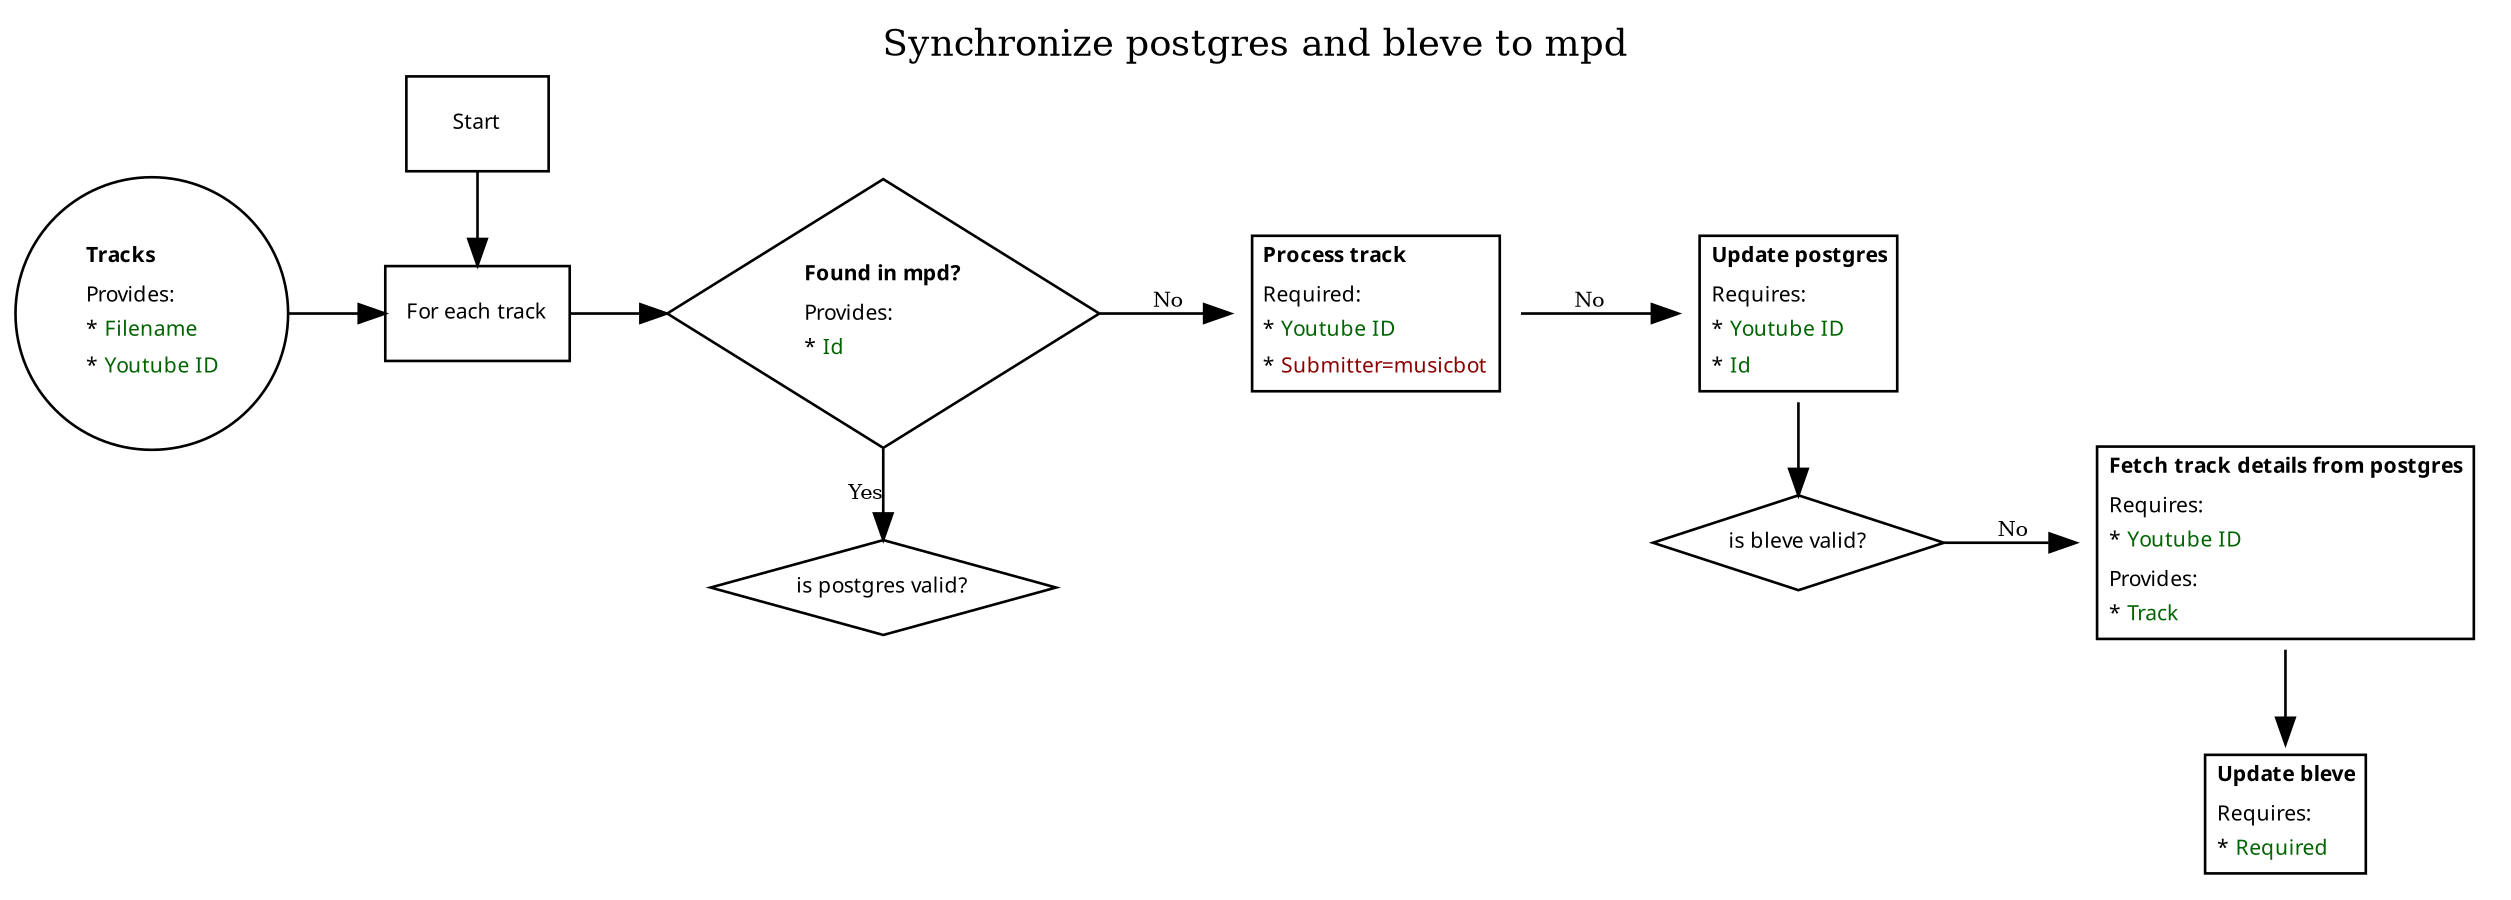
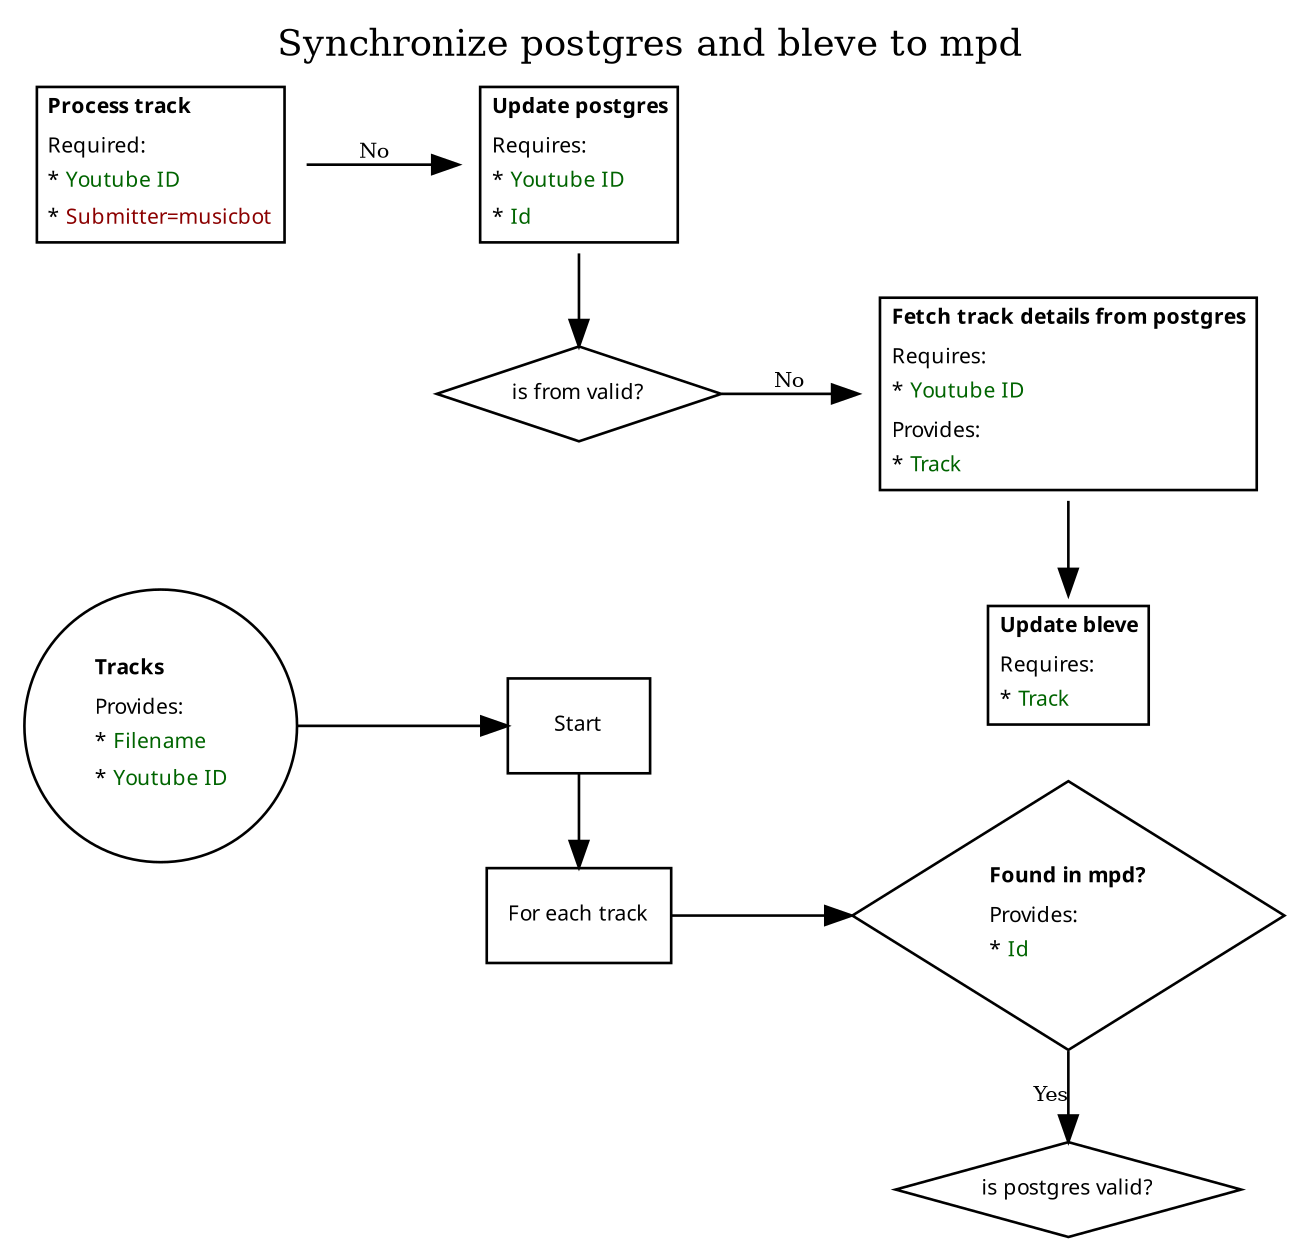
  digraph {
    label="Synchronize postgres and bleve to mpd"
    labelloc=t
    rankdir=LR
    node [fontname="Sans serif" fontsize=8 shape=plaintext]
    n1 [label=Start shape=box]
    n2 [label="For each track" shape=box]
    n3 [label=<         <table border="0" cellborder="0" cellspacing="1">             <tr><td align="left"><b>Found in mpd?</b></td></tr>             <tr><td align="left">Provides:</td></tr>             <tr><td align="left">* <font color="darkgreen">Id</font></td></tr>         </table>     > shape=diamond]
    n4 [label="is postgres valid?" shape=diamond]
-   n5 [label="is bleve valid?" shape=diamond]
+   n5 [label="is from valid?" shape=diamond]
    n6 [label=<         <table border="1" cellborder="0" cellspacing="1">             <tr><td align="left"><b>Update postgres</b></td></tr>             <tr><td align="left">Requires:</td></tr>             <tr><td align="left">* <font color="darkgreen">Youtube ID</font></td></tr>             <tr><td align="left">* <font color="darkgreen">Id</font></td></tr>         </table>     >]
    n7 [label=<         <table border="1" cellborder="0" cellspacing="1">             <tr><td align="left"><b>Fetch track details from postgres</b></td></tr>             <tr><td align="left">Requires:</td></tr>             <tr><td align="left">* <font color="darkgreen">Youtube ID</font></td></tr>             <tr><td align="left">Provides:</td></tr>             <tr><td align="left">* <font color="darkgreen">Track</font></td></tr>         </table>     >]
-   n8 [label=<         <table border="1" cellborder="0" cellspacing="1">             <tr><td align="left"><b>Update bleve</b></td></tr>             <tr><td align="left">Requires:</td></tr>             <tr><td align="left">* <font color="darkgreen">Required</font></td></tr>         </table>     >]
+   n8 [label=<         <table border="1" cellborder="0" cellspacing="1">             <tr><td align="left"><b>Update bleve</b></td></tr>             <tr><td align="left">Requires:</td></tr>             <tr><td align="left">* <font color="darkgreen">Track</font></td></tr>         </table>     >]
    n9 [label=<         <table border="1" cellborder="0" cellspacing="1">             <tr><td align="left"><b>Process track</b></td></tr>             <tr><td align="left">Required:</td></tr>             <tr><td align="left">* <font color="darkgreen">Youtube ID</font></td></tr>             <tr><td align="left">* <font color="darkred">Submitter=musicbot</font></td></tr>         </table>     >]
    n10 [label=<         <table border="0" cellborder="0" cellspacing="1">             <tr><td align="left"><b>Tracks</b></td></tr>             <tr><td align="left">Provides:</td></tr>             <tr><td align="left">* <font color="darkgreen">Filename</font></td></tr>             <tr><td align="left">* <font color="darkgreen">Youtube ID</font></td></tr>         </table>     > shape=circle]
    subgraph sub_1 {
      rank=same
      n1
      n2
    }
    subgraph sub_2 {
      rank=same
      n3
      n4
    }
    subgraph sub_3 {
      rank=same
      n5
      n6
    }
    subgraph sub_4 {
      rank=same
      n7
      n8
    }
    n1 -> n2
    n2 -> n3
    n3 -> n4 [fontsize=8 label=" Yes"]
-   n3 -> n9 [fontsize=8 label=" No"]
    n5 -> n7 [fontsize=8 label=" No"]
    n6 -> n5
    n7 -> n8
    n9 -> n6 [fontsize=8 label=" No"]
-   n10 -> n2
+   n10 -> n1
  }
